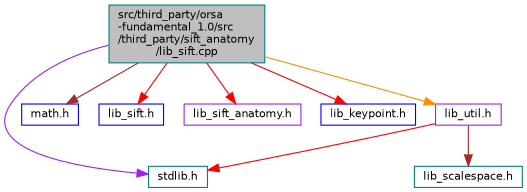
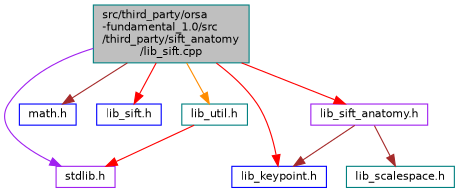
  digraph {
    node [color=purple fillcolor=white fontname=Helvetica fontsize=10 shape=record style=filled]
    edge [color=red fontname=Helvetica fontsize=10 labelfontname=Helvetica labelfontsize=10 style=solid]
    n1 [color=teal fillcolor=grey75 fontcolor=black height=0.2 label="src/third_party/orsa\l-fundamental_1.0/src\l/third_party/sift_anatomy\l/lib_sift.cpp" width=0.4]
-   n2 [color=teal height=0.2 label="stdlib.h" width=0.4]
+   n2 [height=0.2 label="stdlib.h" width=0.4]
    n3 [color=blue height=0.2 label="math.h" width=0.4]
    n4 [color=blue height=0.2 label="lib_sift.h" width=0.4]
    n5 [height=0.2 label="lib_sift_anatomy.h" width=0.4]
    n6 [color=blue height=0.2 label="lib_keypoint.h" width=0.4]
-   n7 [height=0.2 label="lib_util.h" width=0.4]
+   n7 [color=teal height=0.2 label="lib_util.h" width=0.4]
    n8 [color=teal height=0.2 label="lib_scalespace.h" width=0.4]
    n1 -> n2 [color=purple]
    n1 -> n3 [color=brown]
    n1 -> n4
    n1 -> n5
    n1 -> n6
    n1 -> n7 [color=darkorange]
-   n7 -> n8 [color=brown]
+   n5 -> n6 [color=brown]
+   n5 -> n8 [color=brown]
    n7 -> n2
  }
